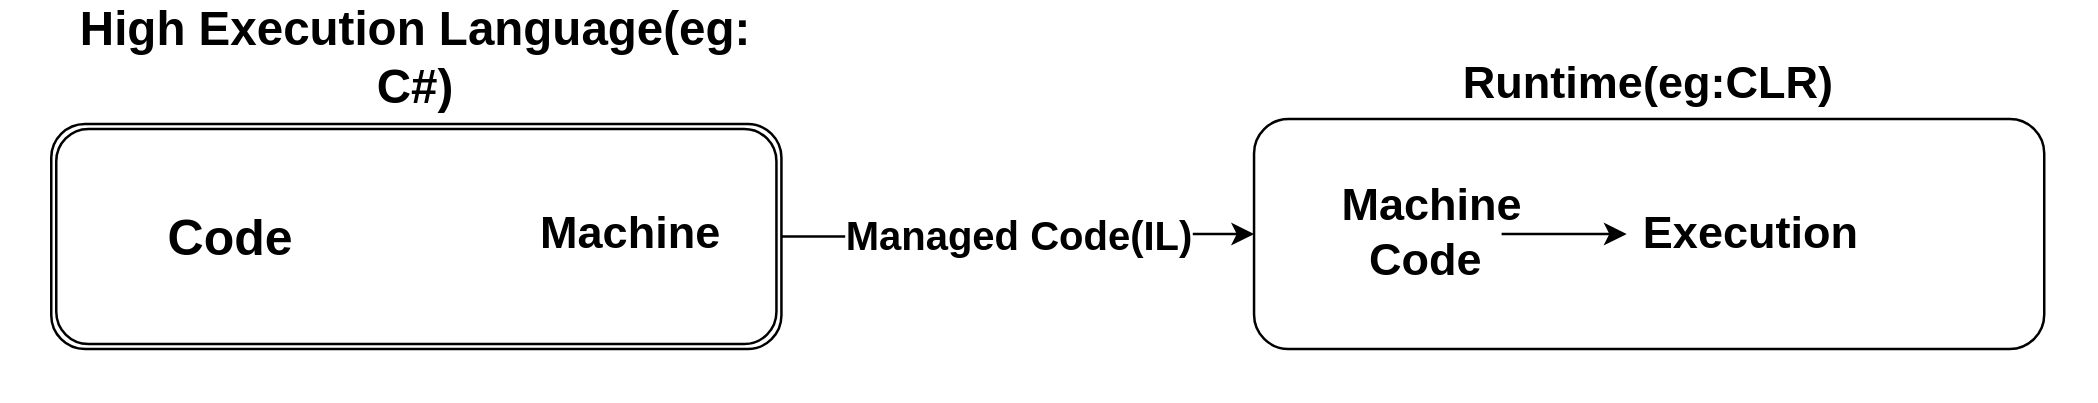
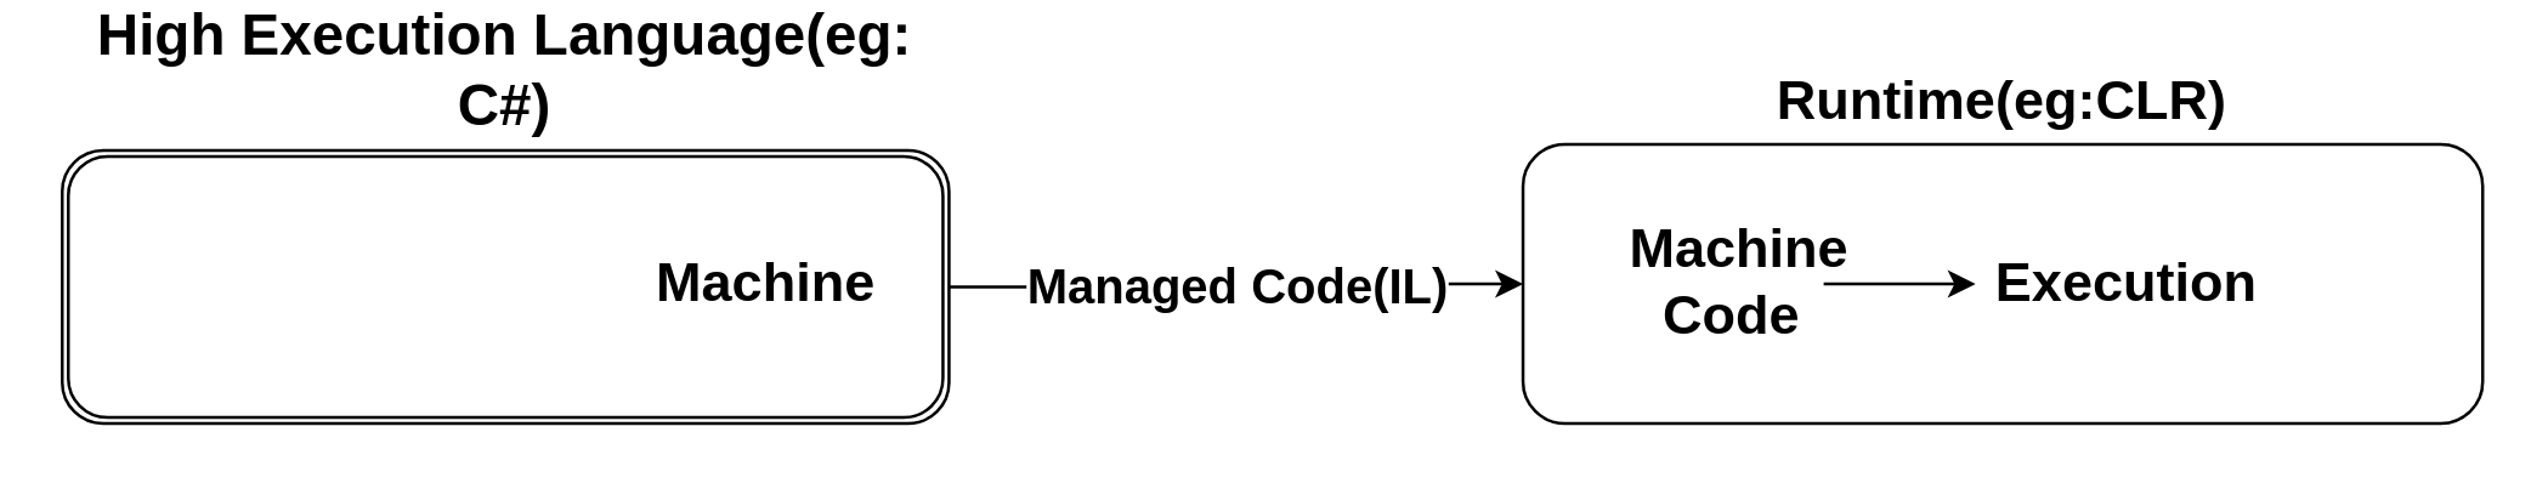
  <mxCell id="0" />
  <mxCell id="1" parent="0" />
  <mxCell id="2" value="Managed Code(IL)" style="edgeStyle=orthogonalEdgeStyle;rounded=0;orthogonalLoop=1;jettySize=auto;html=1;fontStyle=1;fontSize=16;" edge="1" parent="1" source="3" target="6"><mxGeometry x="-0.005" relative="1" as="geometry"><mxPoint as="offset" /></mxGeometry></mxCell>
  <mxCell id="3" value="&lt;font style=&quot;font-size: 19px;&quot;&gt;&lt;b&gt;High Execution Language(eg: C#)&lt;/b&gt;&lt;/font&gt;" style="shape=ext;double=1;rounded=1;whiteSpace=wrap;html=1;labelPosition=center;verticalLabelPosition=top;align=center;verticalAlign=bottom;" vertex="1" parent="1"><mxGeometry x="20" y="22" width="292" height="90" as="geometry" /></mxCell>
- <mxCell id="4" value="Code" style="text;strokeColor=none;align=center;fillColor=none;html=1;verticalAlign=middle;whiteSpace=wrap;rounded=0;fontStyle=1;fontSize=20;" vertex="1" parent="1"><mxGeometry x="62" y="52" width="60" height="30" as="geometry" /></mxCell>
  <mxCell id="5" value="Machine" style="text;strokeColor=none;align=center;fillColor=none;html=1;verticalAlign=middle;whiteSpace=wrap;rounded=0;fontStyle=1;fontSize=18;" vertex="1" parent="1"><mxGeometry x="222" y="51" width="60" height="30" as="geometry" /></mxCell>
  <mxCell id="6" value="Runtime(eg:CLR)" style="whiteSpace=wrap;html=1;verticalAlign=bottom;rounded=1;fontStyle=1;fontSize=18;labelPosition=center;verticalLabelPosition=top;align=center;" vertex="1" parent="1"><mxGeometry x="501" y="20" width="316" height="92" as="geometry" /></mxCell>
  <mxCell id="7" value="" style="edgeStyle=orthogonalEdgeStyle;rounded=0;orthogonalLoop=1;jettySize=auto;html=1;" edge="1" parent="1" source="8"><mxGeometry relative="1" as="geometry"><mxPoint x="650" y="66" as="targetPoint" /></mxGeometry></mxCell>
  <mxCell id="8" value="&amp;nbsp;Machine Code" style="text;strokeColor=none;align=center;fillColor=none;html=1;verticalAlign=middle;whiteSpace=wrap;rounded=0;fontSize=18;fontStyle=1" vertex="1" parent="1"><mxGeometry x="540" y="51" width="60" height="30" as="geometry" /></mxCell>
  <mxCell id="9" value="Execution" style="text;strokeColor=none;align=center;fillColor=none;html=1;verticalAlign=middle;whiteSpace=wrap;rounded=0;fontStyle=1;fontSize=18;" vertex="1" parent="1"><mxGeometry x="670" y="51" width="60" height="30" as="geometry" /></mxCell>
